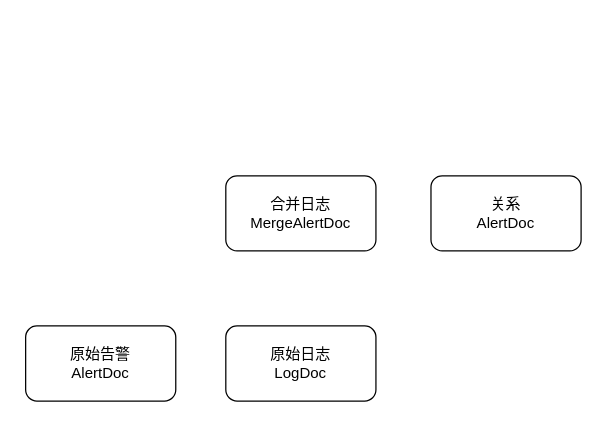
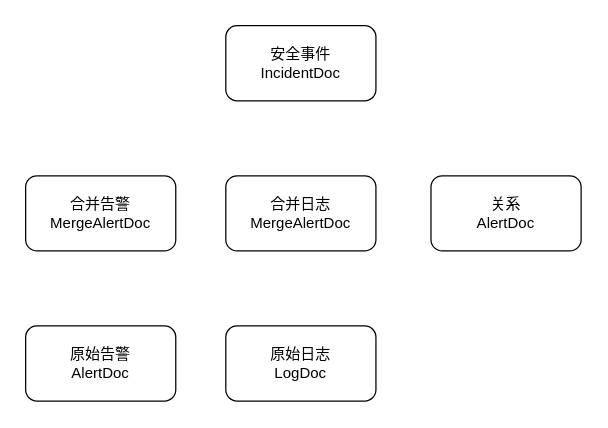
  <mxCell id="0" />
  <mxCell id="1" parent="0" />
+ <mxCell id="2" value="安全事件&lt;br&gt;IncidentDoc" style="rounded=1;whiteSpace=wrap;html=1;" vertex="1" parent="1"><mxGeometry x="180" y="20" width="120" height="60" as="geometry" /></mxCell>
+ <mxCell id="3" value="合并告警&lt;br&gt;MergeAlertDoc" style="rounded=1;whiteSpace=wrap;html=1;" vertex="1" parent="1"><mxGeometry x="20" y="140" width="120" height="60" as="geometry" /></mxCell>
  <mxCell id="4" value="合并日志&lt;br&gt;MergeAlertDoc" style="rounded=1;whiteSpace=wrap;html=1;" vertex="1" parent="1"><mxGeometry x="180" y="140" width="120" height="60" as="geometry" /></mxCell>
  <mxCell id="5" value="关系&lt;br&gt;AlertDoc" style="rounded=1;whiteSpace=wrap;html=1;" vertex="1" parent="1"><mxGeometry x="344" y="140" width="120" height="60" as="geometry" /></mxCell>
  <mxCell id="6" value="原始告警&lt;br&gt;AlertDoc" style="rounded=1;whiteSpace=wrap;html=1;" vertex="1" parent="1"><mxGeometry x="20" y="260" width="120" height="60" as="geometry" /></mxCell>
  <mxCell id="7" value="原始日志&lt;br&gt;LogDoc" style="rounded=1;whiteSpace=wrap;html=1;" vertex="1" parent="1"><mxGeometry x="180" y="260" width="120" height="60" as="geometry" /></mxCell>
